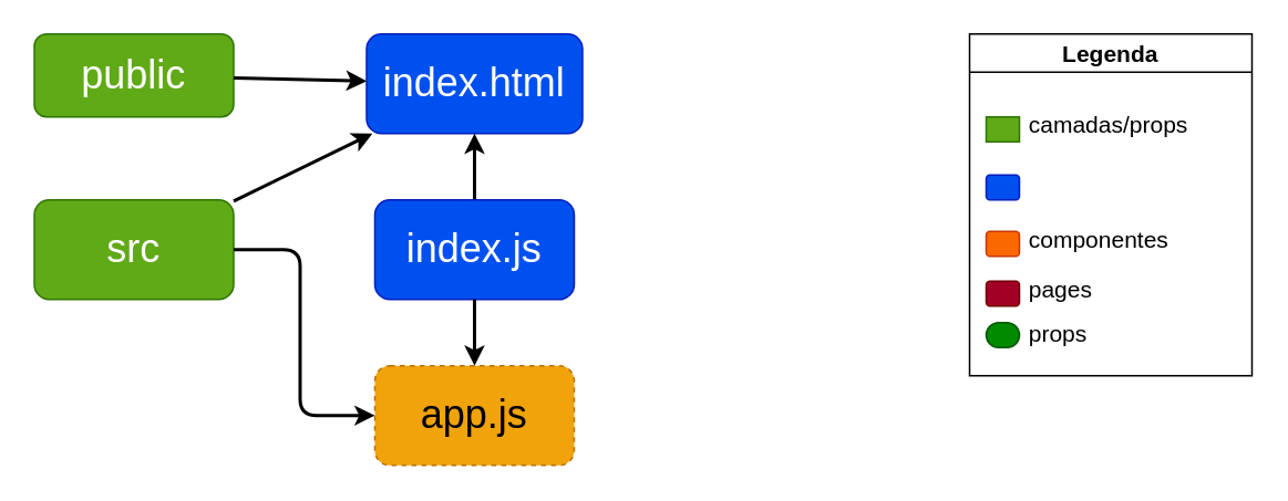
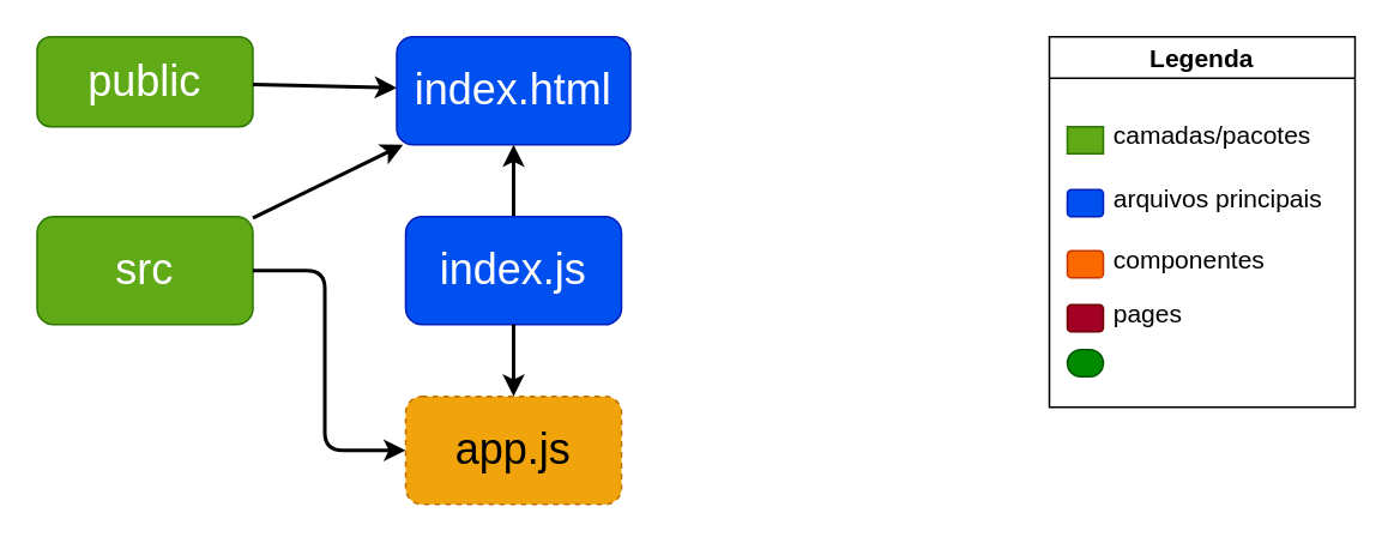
  <mxCell id="0" />
  <mxCell id="1" parent="0" />
  <mxCell id="2" value="public" style="rounded=1;whiteSpace=wrap;html=1;fillColor=#60a917;fontColor=#ffffff;strokeColor=#2D7600;fontSize=24;" parent="1" vertex="1"><mxGeometry x="20" y="20" width="120" height="50" as="geometry" /></mxCell>
  <mxCell id="3" value="src&lt;br style=&quot;font-size: 24px;&quot;&gt;" style="rounded=1;whiteSpace=wrap;html=1;fillColor=#60a917;fontColor=#ffffff;strokeColor=#2D7600;fontSize=24;" parent="1" vertex="1"><mxGeometry x="20" y="120" width="120" height="60" as="geometry" /></mxCell>
  <mxCell id="4" value="index.html" style="rounded=1;whiteSpace=wrap;html=1;fillColor=#0050ef;fontColor=#ffffff;strokeColor=#001DBC;fontSize=24;" parent="1" vertex="1"><mxGeometry x="220" y="20" width="130" height="60" as="geometry" /></mxCell>
  <mxCell id="5" value="" style="edgeStyle=none;html=1;fontSize=24;strokeWidth=2;" parent="1" source="2" target="4" edge="1"><mxGeometry relative="1" as="geometry" /></mxCell>
  <mxCell id="6" style="edgeStyle=none;html=1;fontSize=24;strokeWidth=2;" parent="1" source="7" target="4" edge="1"><mxGeometry relative="1" as="geometry" /></mxCell>
  <mxCell id="7" value="index.js" style="rounded=1;whiteSpace=wrap;html=1;fillColor=#0050ef;fontColor=#ffffff;strokeColor=#001DBC;fontSize=24;" parent="1" vertex="1"><mxGeometry x="225" y="120" width="120" height="60" as="geometry" /></mxCell>
  <mxCell id="8" value="" style="edgeStyle=none;html=1;fontSize=24;strokeWidth=2;" parent="1" source="3" target="4" edge="1"><mxGeometry relative="1" as="geometry" /></mxCell>
  <mxCell id="9" value="app.js" style="rounded=1;whiteSpace=wrap;html=1;fillColor=#f0a30a;fontColor=#000000;strokeColor=#BD7000;fontSize=24;dashed=1;" parent="1" vertex="1"><mxGeometry x="225" y="220" width="120" height="60" as="geometry" /></mxCell>
  <mxCell id="10" style="edgeStyle=none;html=1;entryX=0;entryY=0.5;entryDx=0;entryDy=0;fontSize=24;strokeWidth=2;" parent="1" source="3" target="9" edge="1"><mxGeometry relative="1" as="geometry"><Array as="points"><mxPoint x="180" y="150" /><mxPoint x="180" y="250" /></Array></mxGeometry></mxCell>
  <mxCell id="11" value="" style="edgeStyle=none;html=1;fontSize=24;strokeWidth=2;" parent="1" source="7" target="9" edge="1"><mxGeometry relative="1" as="geometry" /></mxCell>
  <mxCell id="12" value="Legenda" style="swimlane;fontSize=14;" vertex="1" parent="1"><mxGeometry x="583" y="20" width="170" height="206" as="geometry"><mxRectangle x="490" y="55" width="130" height="23" as="alternateBounds" /></mxGeometry></mxCell>
  <mxCell id="13" value="" style="whiteSpace=wrap;html=1;fillColor=#60a917;strokeColor=#2D7600;fontColor=#ffffff;" vertex="1" parent="12"><mxGeometry x="10" y="50" width="20" height="15" as="geometry" /></mxCell>
  <mxCell id="14" value="" style="rounded=1;whiteSpace=wrap;html=1;fillColor=#0050ef;strokeColor=#001DBC;fontColor=#ffffff;" vertex="1" parent="12"><mxGeometry x="10" y="85" width="20" height="15" as="geometry" /></mxCell>
- <mxCell id="15" value="camadas/props" style="text;html=1;align=left;verticalAlign=middle;resizable=0;points=[];autosize=1;strokeColor=none;fontSize=14;" vertex="1" parent="12"><mxGeometry x="34" y="45" width="130" height="20" as="geometry" /></mxCell>
+ <mxCell id="15" value="camadas/pacotes" style="text;html=1;align=left;verticalAlign=middle;resizable=0;points=[];autosize=1;strokeColor=none;fontSize=14;" vertex="1" parent="12"><mxGeometry x="34" y="45" width="130" height="20" as="geometry" /></mxCell>
+ <mxCell id="16" value="arquivos principais" style="text;html=1;align=left;verticalAlign=middle;resizable=0;points=[];autosize=1;strokeColor=none;fontSize=14;" vertex="1" parent="12"><mxGeometry x="34" y="80" width="130" height="20" as="geometry" /></mxCell>
  <mxCell id="17" value="componentes" style="text;html=1;align=left;verticalAlign=middle;resizable=0;points=[];autosize=1;strokeColor=none;fontSize=14;" vertex="1" parent="12"><mxGeometry x="34" y="114" width="100" height="20" as="geometry" /></mxCell>
  <mxCell id="18" value="" style="rounded=1;whiteSpace=wrap;html=1;fillColor=#fa6800;strokeColor=#C73500;fontColor=#000000;" vertex="1" parent="12"><mxGeometry x="10" y="119" width="20" height="15" as="geometry" /></mxCell>
  <mxCell id="19" value="pages" style="text;html=1;align=left;verticalAlign=middle;resizable=0;points=[];autosize=1;strokeColor=none;fontSize=14;" vertex="1" parent="12"><mxGeometry x="34" y="144" width="50" height="20" as="geometry" /></mxCell>
  <mxCell id="20" value="" style="rounded=1;whiteSpace=wrap;html=1;fillColor=#a20025;strokeColor=#6F0000;fontColor=#ffffff;" vertex="1" parent="12"><mxGeometry x="10" y="149" width="20" height="15" as="geometry" /></mxCell>
  <mxCell id="21" value="" style="rounded=1;whiteSpace=wrap;html=1;fillColor=#008a00;strokeColor=#005700;fontColor=#ffffff;arcSize=50;" vertex="1" parent="12"><mxGeometry x="10" y="174" width="20" height="15" as="geometry" /></mxCell>
- <mxCell id="22" value="props" style="text;html=1;align=left;verticalAlign=middle;resizable=0;points=[];autosize=1;strokeColor=none;fontSize=14;" vertex="1" parent="12"><mxGeometry x="34" y="171" width="50" height="20" as="geometry" /></mxCell>
